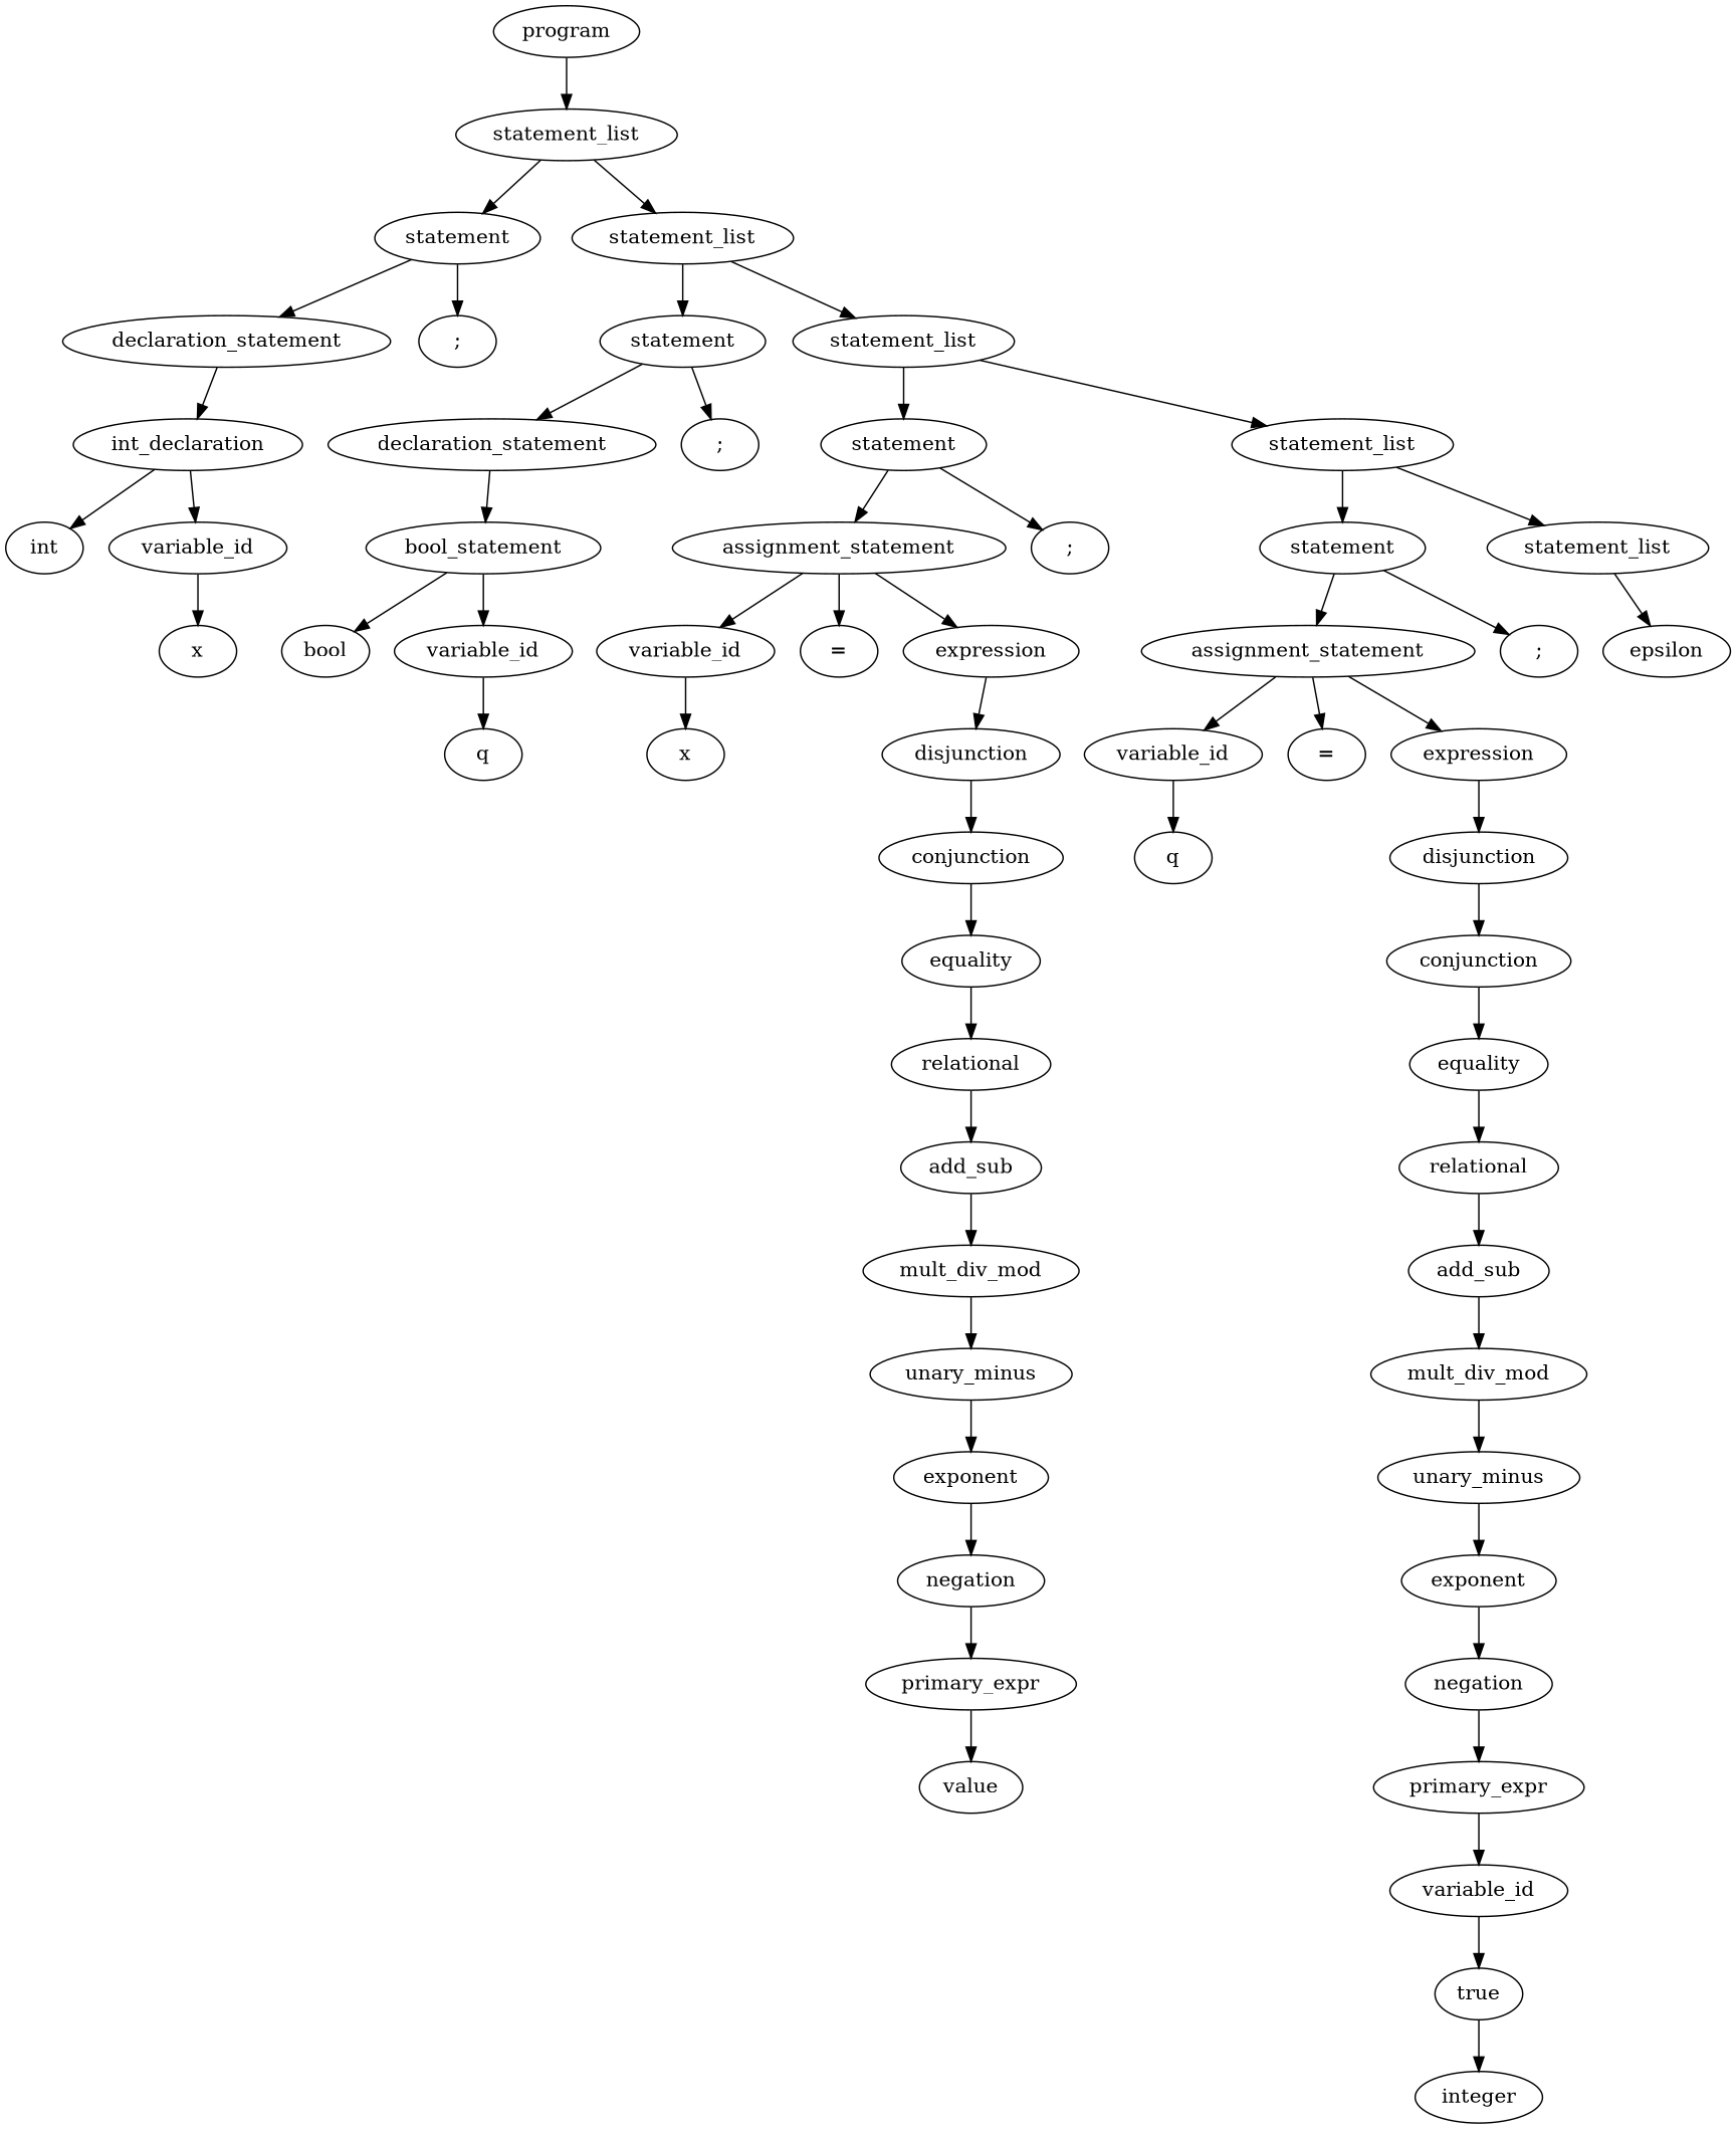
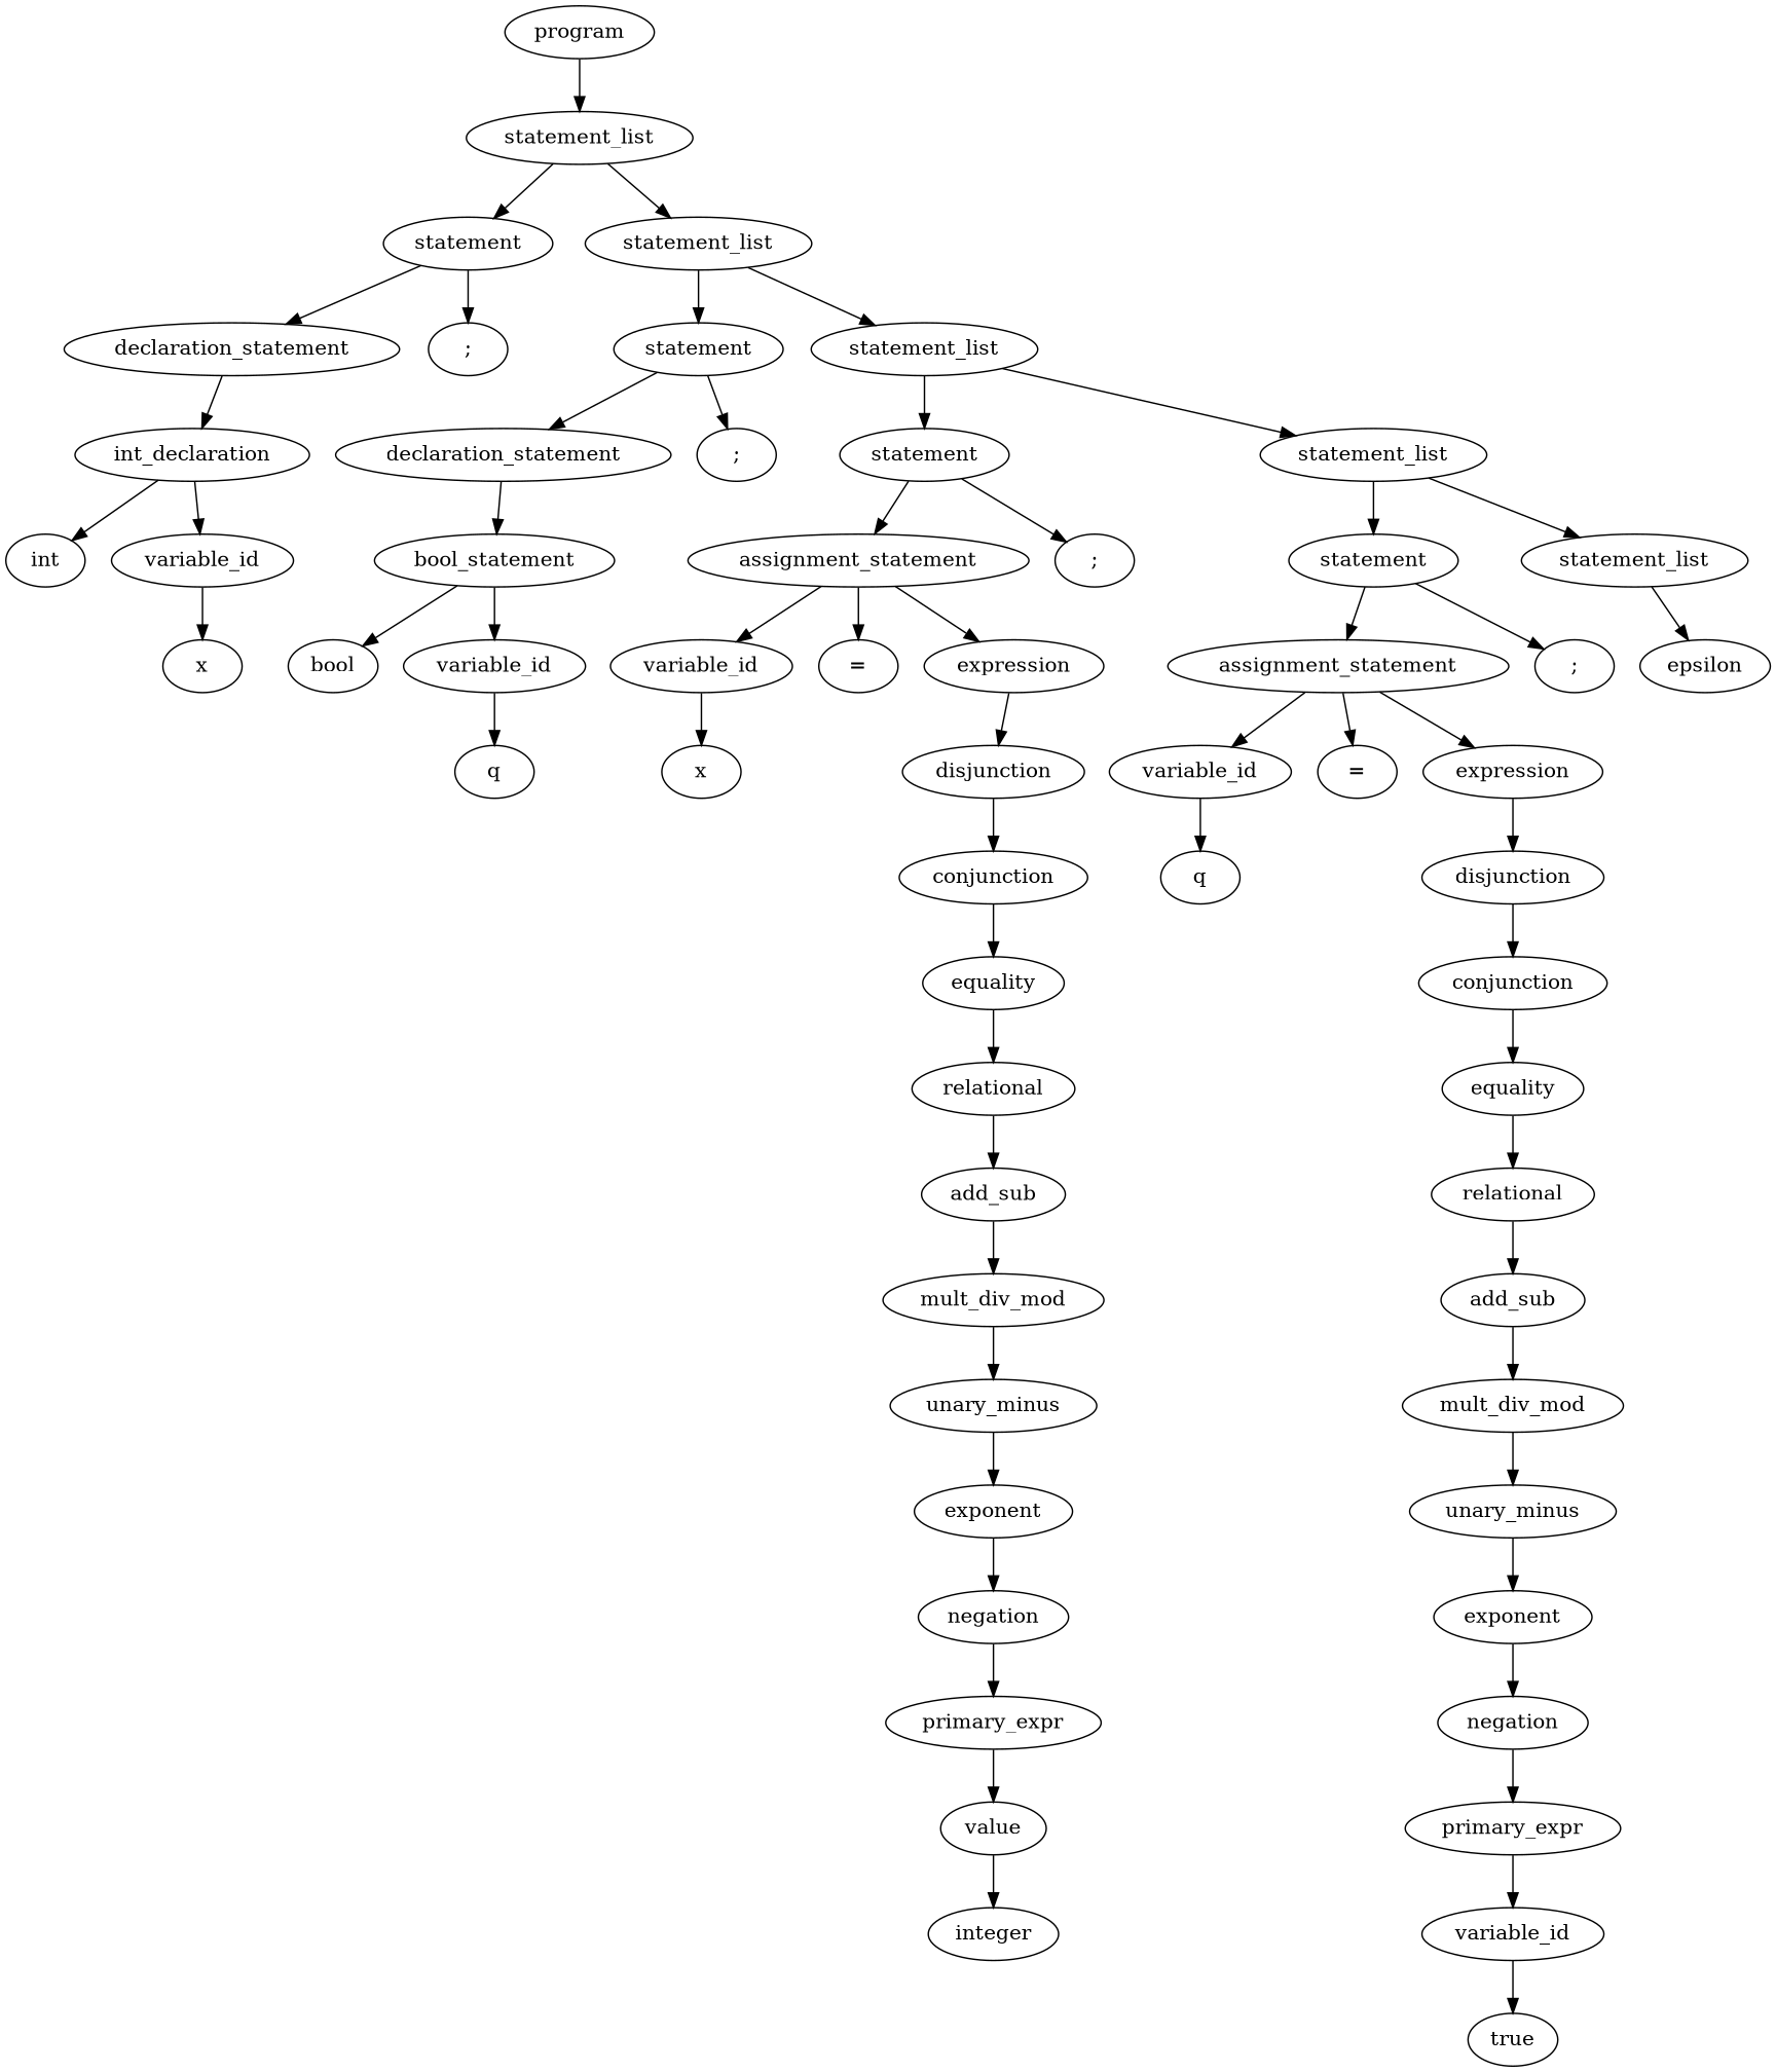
  digraph {
    n1 [label=program]
    n2 [label=statement_list]
    n3 [label=statement]
    n4 [label=statement_list]
    n5 [label=declaration_statement]
    n6 [label=";"]
    n7 [label=statement]
    n8 [label=statement_list]
    n9 [label=int_declaration]
    n10 [label=int]
    n11 [label=variable_id]
    n12 [label=x]
    n13 [label=declaration_statement]
    n14 [label=";"]
    n15 [label=statement]
    n16 [label=statement_list]
    n17 [label=bool_statement]
    n18 [label=bool]
    n19 [label=variable_id]
    n20 [label=q]
    n21 [label=assignment_statement]
    n22 [label=";"]
    n23 [label=statement]
    n24 [label=statement_list]
    n25 [label=variable_id]
    n26 [label="="]
    n27 [label=expression]
    n28 [label=x]
    n29 [label=disjunction]
    n30 [label=conjunction]
    n31 [label=equality]
    n32 [label=relational]
    n33 [label=add_sub]
    n34 [label=mult_div_mod]
    n35 [label=unary_minus]
    n36 [label=exponent]
    n37 [label=negation]
    n38 [label=primary_expr]
    n39 [label=value]
    n40 [label=integer]
    n41 [label=assignment_statement]
    n42 [label=";"]
    n43 [label=epsilon]
    n44 [label=variable_id]
    n45 [label="="]
    n46 [label=expression]
    n47 [label=q]
    n48 [label=disjunction]
    n49 [label=conjunction]
    n50 [label=equality]
    n51 [label=relational]
    n52 [label=add_sub]
    n53 [label=mult_div_mod]
    n54 [label=unary_minus]
    n55 [label=exponent]
    n56 [label=negation]
    n57 [label=primary_expr]
    n58 [label=variable_id]
    n59 [label=true]
    n1 -> n2
    n2 -> n3
    n2 -> n4
    n3 -> n5
    n3 -> n6
    n4 -> n7
    n4 -> n8
    n5 -> n9
    n7 -> n13
    n7 -> n14
    n8 -> n15
    n8 -> n16
    n9 -> n10
    n9 -> n11
    n11 -> n12
    n13 -> n17
    n15 -> n21
    n15 -> n22
    n16 -> n23
    n16 -> n24
    n17 -> n18
    n17 -> n19
    n19 -> n20
    n21 -> n25
    n21 -> n26
    n21 -> n27
    n23 -> n41
    n23 -> n42
    n24 -> n43
    n25 -> n28
    n27 -> n29
    n29 -> n30
    n30 -> n31
    n31 -> n32
    n32 -> n33
    n33 -> n34
    n34 -> n35
    n35 -> n36
    n36 -> n37
    n37 -> n38
    n38 -> n39
-   n59 -> n40
+   n39 -> n40
    n41 -> n44
    n41 -> n45
    n41 -> n46
    n44 -> n47
    n46 -> n48
    n48 -> n49
    n49 -> n50
    n50 -> n51
    n51 -> n52
    n52 -> n53
    n53 -> n54
    n54 -> n55
    n55 -> n56
    n56 -> n57
    n57 -> n58
    n58 -> n59
  }
